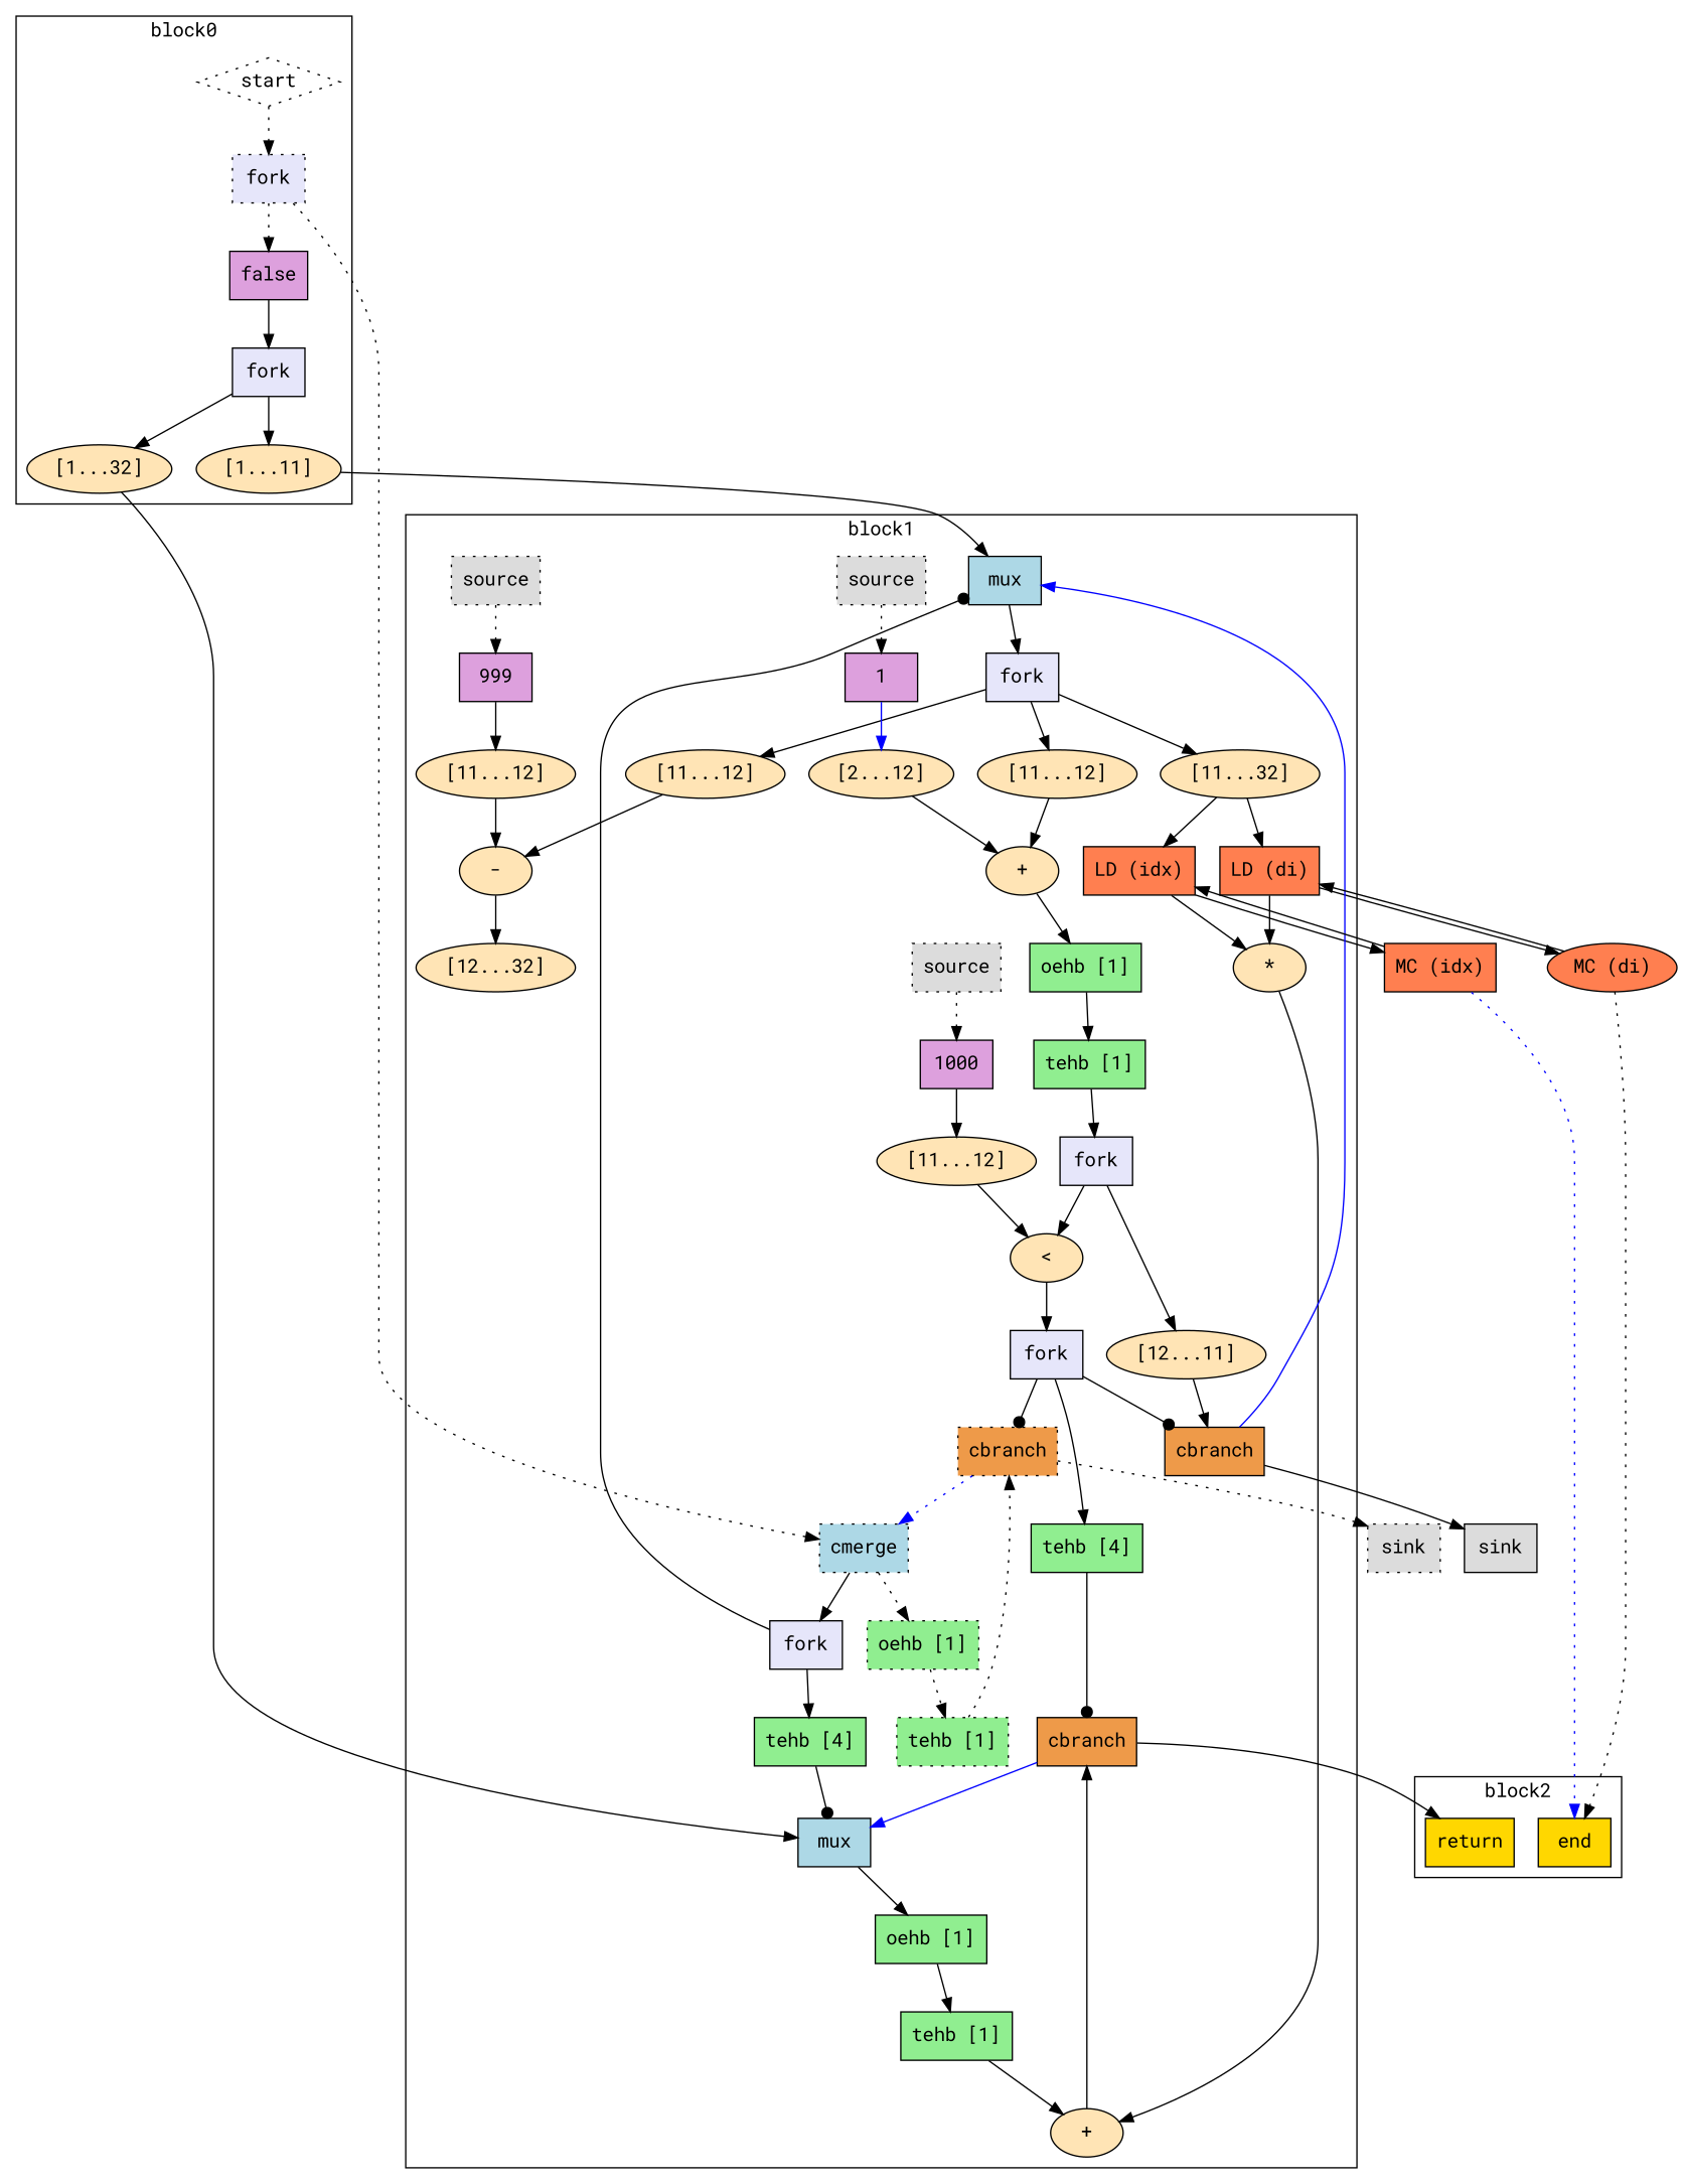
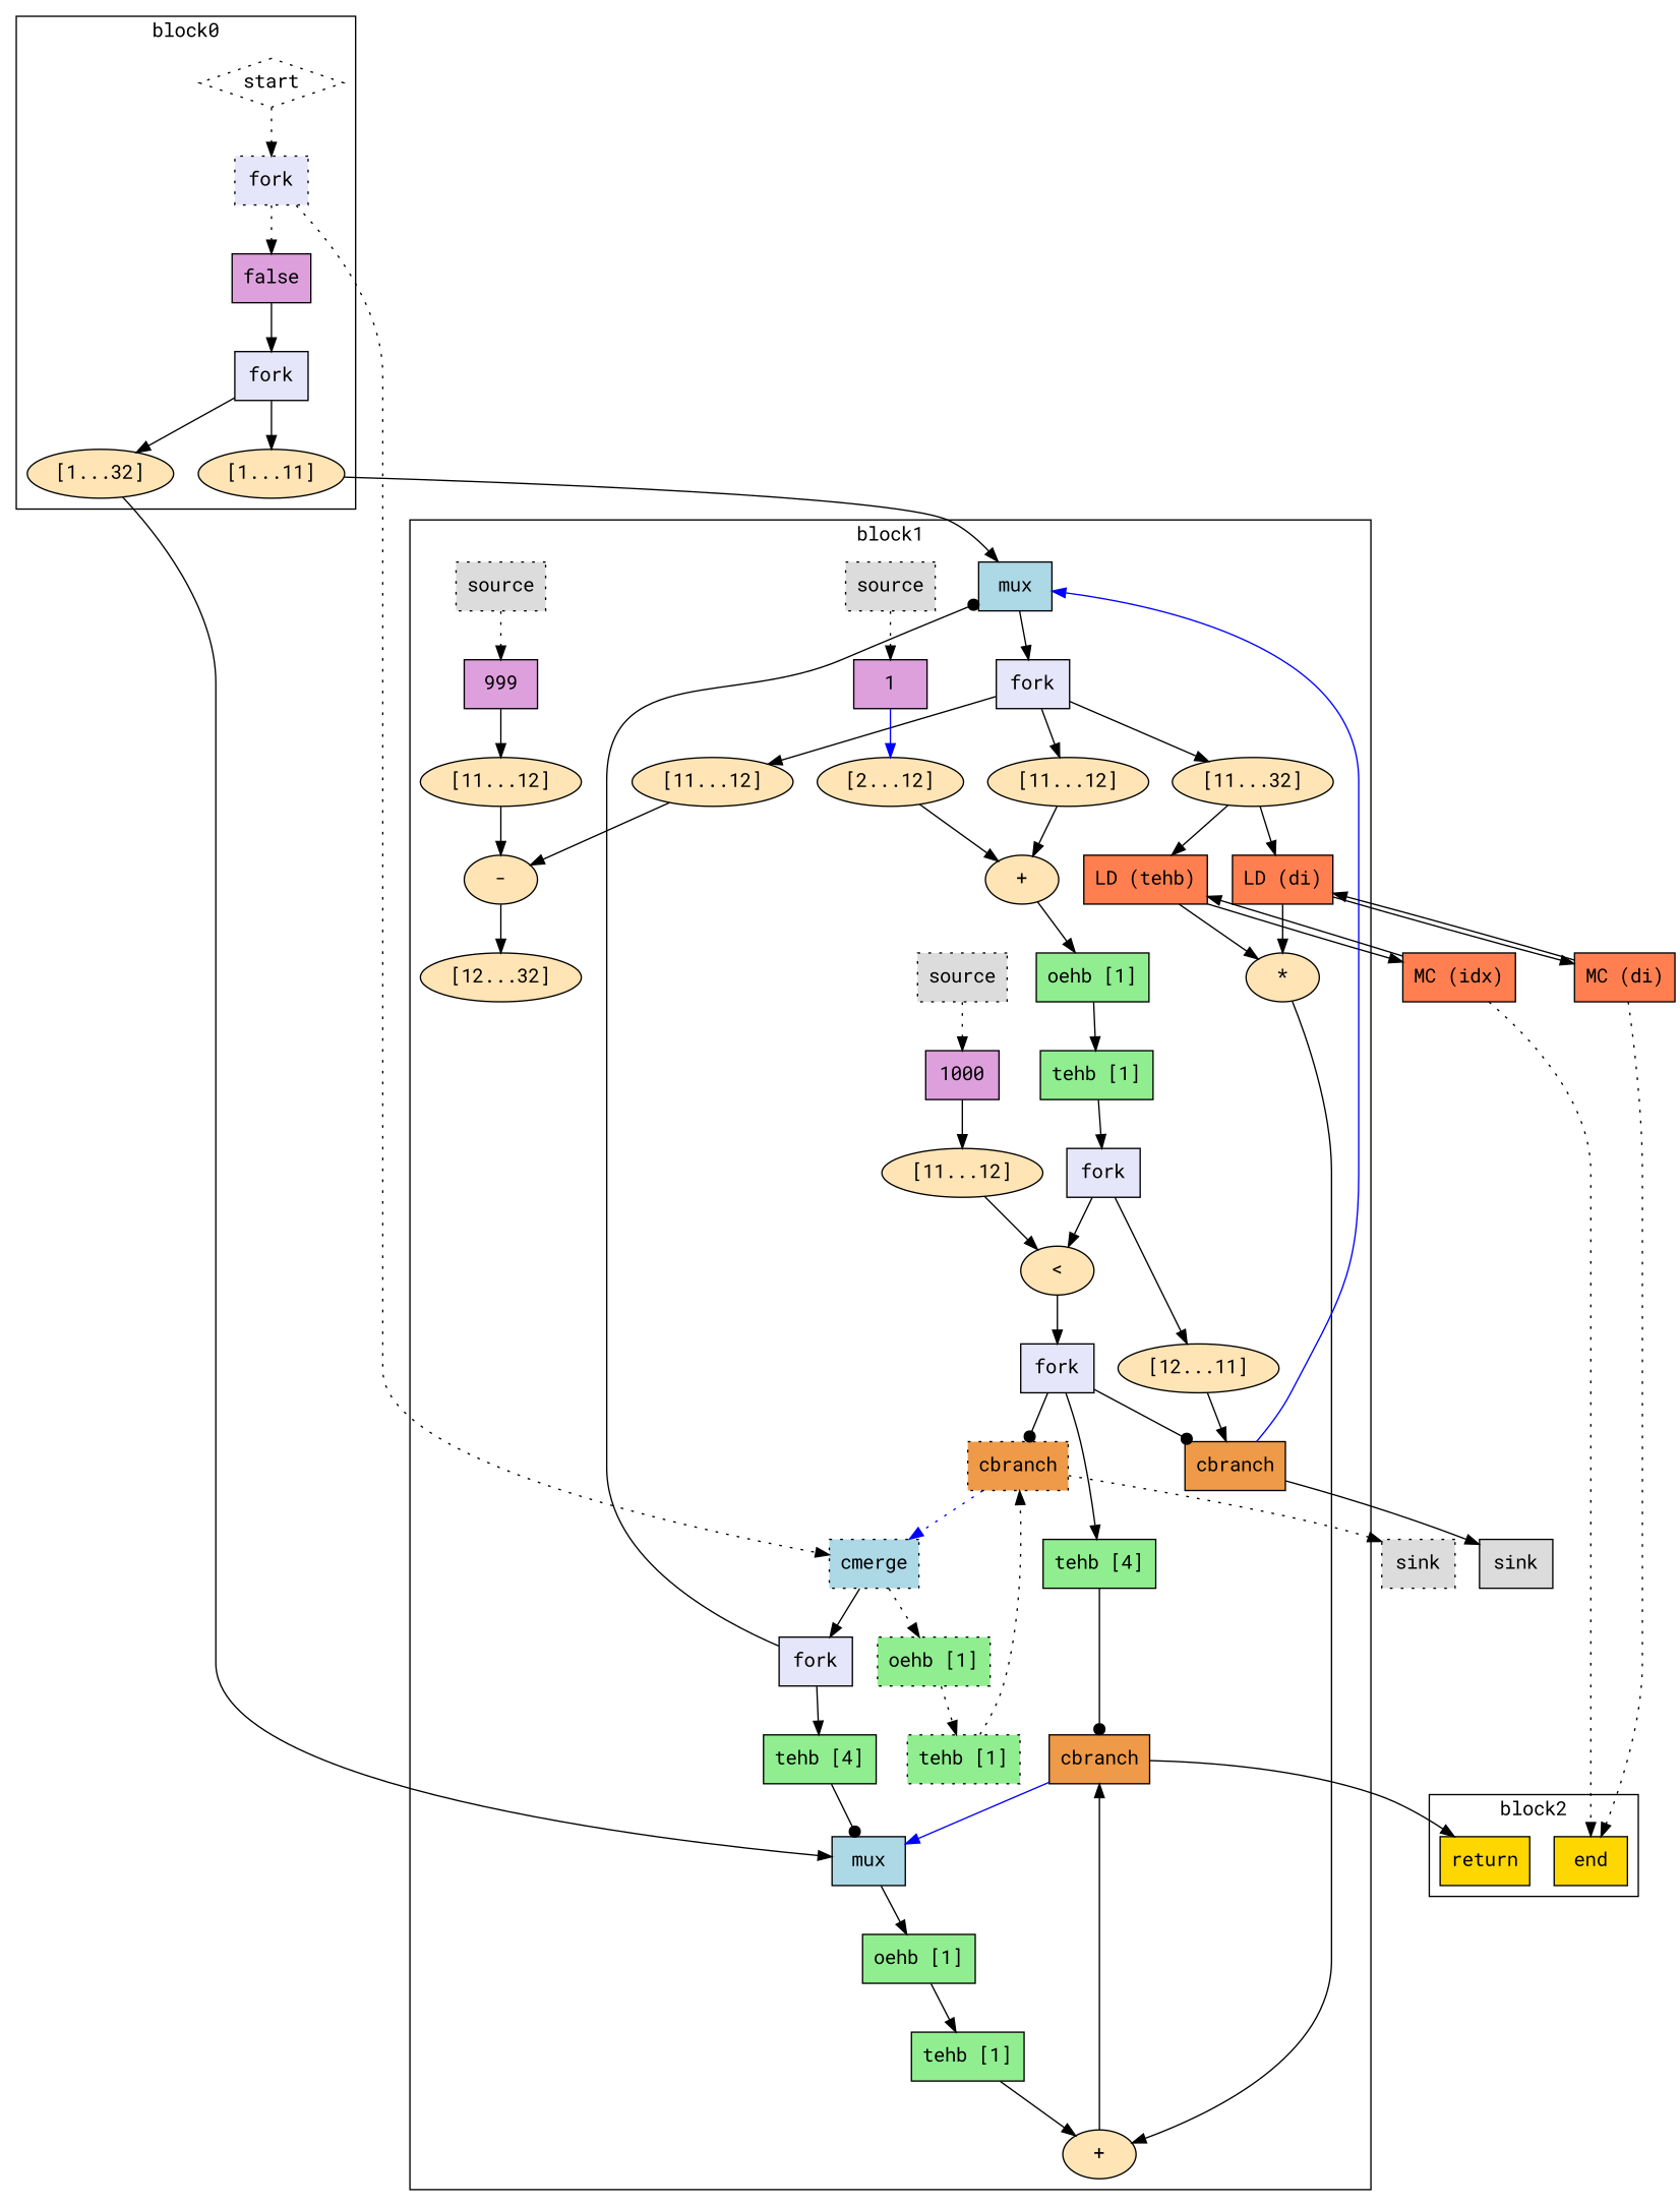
  digraph {
    compound=true
    fontname="Roboto Mono"
    splines=spline
    node [fontname="Roboto Mono" mlir_op="arith.extsi" shape=box style=filled fillcolor=moccasin]
    edge [arrowhead=normal arrowtail=none dir=both fontname="Roboto Mono" style=solid]
    n1 [label=start mlir_op="handshake.func" shape=diamond style=dotted fillcolor=""]
    n2 [fillcolor=lavender label=fork mlir_op="handshake.fork" style="filled, dotted"]
    n3 [fillcolor=plum label=false mlir_op="handshake.constant"]
    n4 [fillcolor=lavender label=fork mlir_op="handshake.fork"]
    n5 [label="[1...11]" shape=oval]
    n6 [label="[1...32]" shape=oval]
    n7 [fillcolor=lightblue label=mux mlir_op="handshake.mux"]
    n8 [fillcolor=lavender label=fork mlir_op="handshake.fork"]
    n9 [label="[11...12]" shape=oval]
    n10 [label="[11...12]" shape=oval]
    n11 [label="[11...32]" shape=oval]
    n12 [label="+" mlir_op="arith.addi" shape=oval]
    n13 [label="-" mlir_op="arith.subi" shape=oval]
-   n14 [fillcolor=coral label="LD (idx)" mlir_op="handshake.mc_load"]
+   n14 [fillcolor=coral label="LD (tehb)" mlir_op="handshake.mc_load"]
    n15 [fillcolor=lightgreen label="tehb [4]" mlir_op="handshake.tehb"]
    n16 [fillcolor=lightblue label=mux mlir_op="handshake.mux"]
    n17 [fillcolor=lightgreen label="oehb [1]" mlir_op="handshake.oehb"]
    n18 [fillcolor=lightblue label=cmerge mlir_op="handshake.control_merge" style="filled, dotted"]
    n19 [fillcolor=lavender label=fork mlir_op="handshake.fork"]
    n20 [fillcolor=lightgreen label="oehb [1]" mlir_op="handshake.oehb" style="filled, dotted"]
    n21 [fillcolor=gainsboro label=source mlir_op="handshake.source" style="filled, dotted"]
    n22 [fillcolor=plum label=999 mlir_op="handshake.constant"]
    n23 [label="[11...12]" shape=oval]
    n24 [fillcolor=gainsboro label=source mlir_op="handshake.source" style="filled, dotted"]
    n25 [fillcolor=plum label=1000 mlir_op="handshake.constant"]
    n26 [label="[11...12]" shape=oval]
    n27 [label="<" mlir_op="arith.cmpi<" shape=oval]
    n28 [fillcolor=gainsboro label=source mlir_op="handshake.source" style="filled, dotted"]
    n29 [fillcolor=plum label=1 mlir_op="handshake.constant"]
    n30 [label="[2...12]" shape=oval]
    n31 [label="*" mlir_op="arith.muli" shape=oval]
    n32 [label="[12...32]" shape=oval]
    n33 [fillcolor=coral label="LD (di)" mlir_op="handshake.mc_load"]
    n34 [label="+" mlir_op="arith.addi" shape=oval]
    n35 [fillcolor=lightgreen label="tehb [1]" mlir_op="handshake.tehb"]
    n36 [fillcolor=tan2 label=cbranch mlir_op="handshake.cond_br"]
    n37 [fillcolor=lightgreen label="oehb [1]" mlir_op="handshake.oehb"]
    n38 [fillcolor=lightgreen label="tehb [1]" mlir_op="handshake.tehb"]
    n39 [fillcolor=lavender label=fork mlir_op="handshake.fork"]
    n40 [label="[12...11]" mlir_op="arith.trunci" shape=oval]
    n41 [fillcolor=tan2 label=cbranch mlir_op="handshake.cond_br"]
    n42 [fillcolor=lavender label=fork mlir_op="handshake.fork"]
    n43 [fillcolor=lightgreen label="tehb [4]" mlir_op="handshake.tehb"]
    n44 [fillcolor=tan2 label=cbranch mlir_op="handshake.cond_br" style="filled, dotted"]
    n45 [fillcolor=lightgreen label="tehb [1]" mlir_op="handshake.tehb" style="filled, dotted"]
    n46 [fillcolor=gold label=return mlir_op="handshake.return"]
    n47 [fillcolor=gold label=end mlir_op="handshake.end"]
    n48 [fillcolor=coral label="MC (idx)" mlir_op="handshake.mem_controller"]
-   n49 [fillcolor=coral label="MC (di)" mlir_op="handshake.mem_controller" shape=ellipse]
+   n49 [fillcolor=coral label="MC (di)" mlir_op="handshake.mem_controller"]
    n50 [fillcolor=gainsboro label=sink mlir_op="handshake.sink"]
    n51 [fillcolor=gainsboro label=sink mlir_op="handshake.sink" style="filled, dotted"]
    subgraph cluster_1 {
      label=block0
      n1
      n2
      n3
      n4
      n5
      n6
    }
    subgraph cluster_2 {
      label=block1
      n7
      n8
      n9
      n10
      n11
      n12
      n13
      n14
      n15
      n16
      n17
      n18
      n19
      n20
      n21
      n22
      n23
      n24
      n25
      n26
      n27
      n28
      n29
      n30
      n31
      n32
      n33
      n34
      n35
      n36
      n37
      n38
      n39
      n40
      n41
      n42
      n43
      n44
      n45
    }
    subgraph cluster_3 {
      label=block2
      n46
      n47
    }
    n1 -> n2 [style=dotted]
    n2 -> n3 [style=dotted]
    n2 -> n18 [style=dotted]
    n3 -> n4
    n4 -> n5
    n4 -> n6
    n5 -> n7
    n6 -> n16
    n7 -> n8
    n8 -> n9
    n8 -> n10
    n8 -> n11
    n9 -> n12
    n10 -> n13
    n11 -> n14
    n11 -> n33
    n12 -> n37
    n13 -> n32
    n14 -> n31
    n14 -> n48
    n15 -> n16 [arrowhead=dot]
    n16 -> n17
    n17 -> n35
    n18 -> n19
    n18 -> n20 [style=dotted]
    n19 -> n7 [arrowhead=dot]
    n19 -> n15
    n20 -> n45 [style=dotted]
    n21 -> n22 [style=dotted]
    n22 -> n23
    n23 -> n13
    n24 -> n25 [style=dotted]
    n25 -> n26
    n26 -> n27
    n27 -> n42
    n28 -> n29 [style=dotted]
    n29 -> n30 [color=blue]
    n30 -> n12
    n31 -> n34
    n33 -> n31
    n33 -> n49
    n34 -> n36
    n35 -> n34
    n36 -> n16 [color=blue]
    n36 -> n46
    n37 -> n38
    n38 -> n39
    n39 -> n27
    n39 -> n40
    n40 -> n41
    n41 -> n7 [color=blue]
    n41 -> n50
    n42 -> n41 [arrowhead=dot]
    n42 -> n43
    n42 -> n44 [arrowhead=dot]
    n43 -> n36 [arrowhead=dot]
    n44 -> n18 [color=blue style=dotted]
    n44 -> n51 [style=dotted]
    n45 -> n44 [style=dotted]
    n48 -> n14
-   n48 -> n47 [style=dotted color=blue]
+   n48 -> n47 [style=dotted]
    n49 -> n33
    n49 -> n47 [style=dotted]
  }
